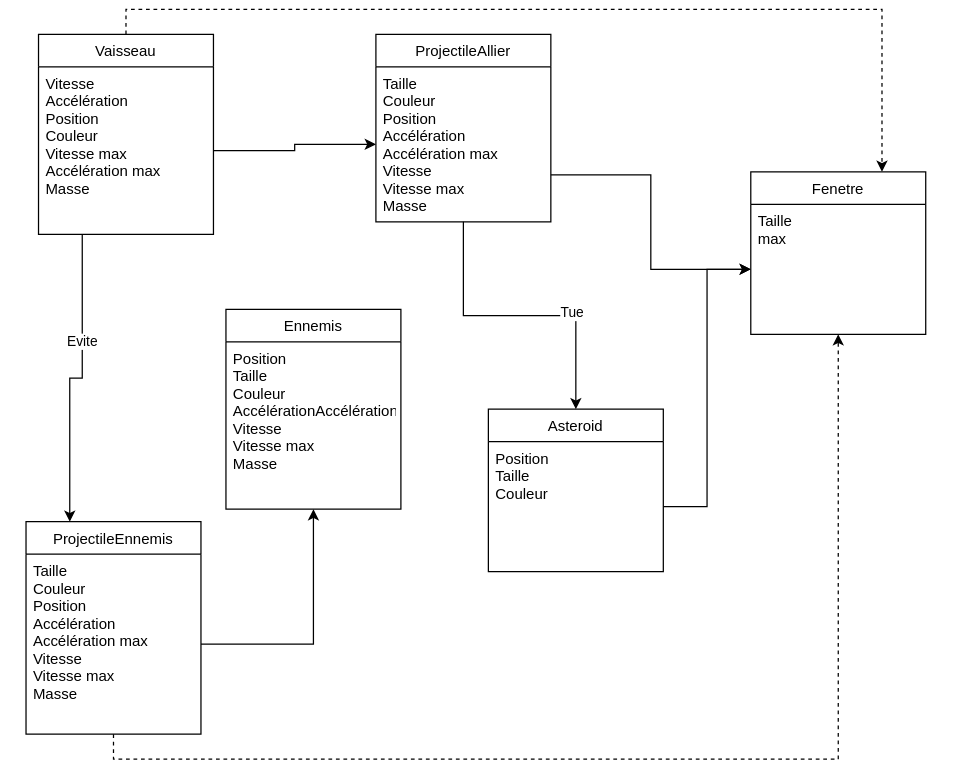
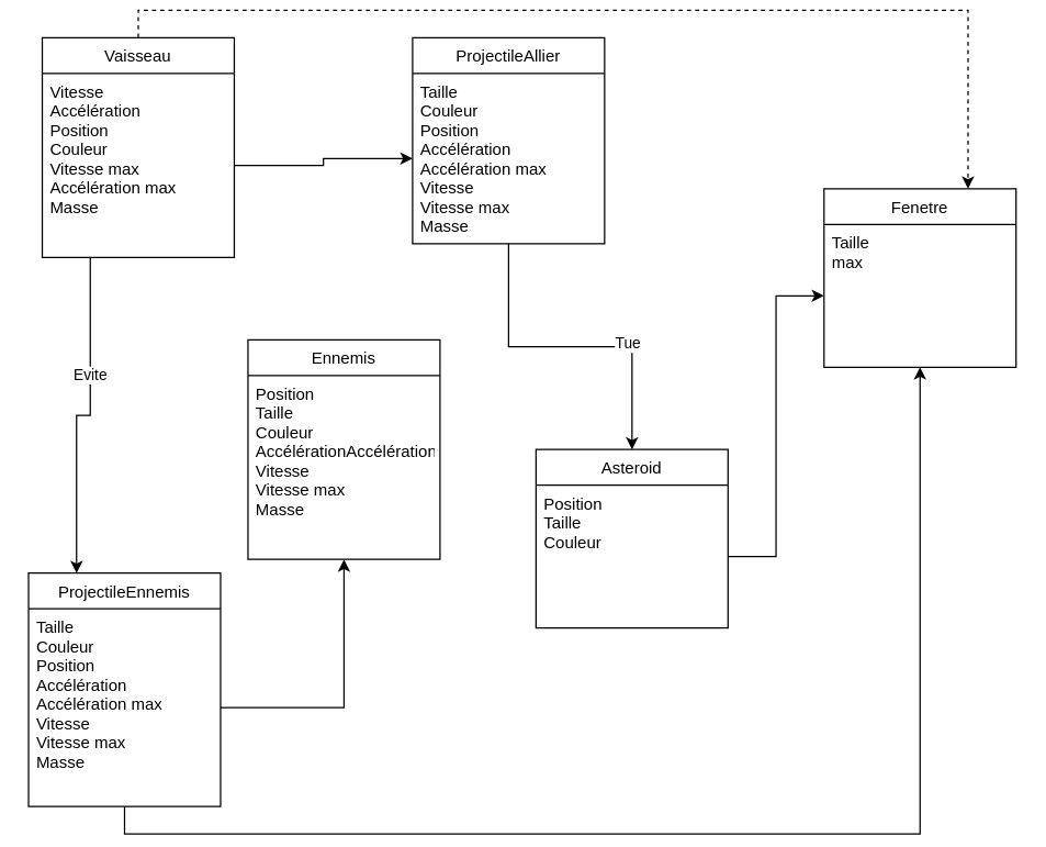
  <mxCell id="0" />
  <mxCell id="1" parent="0" />
  <mxCell id="2" value="Asteroid" style="swimlane;fontStyle=0;childLayout=stackLayout;horizontal=1;startSize=26;fillColor=none;horizontalStack=0;resizeParent=1;resizeParentMax=0;resizeLast=0;collapsible=1;marginBottom=0;" vertex="1" parent="1"><mxGeometry x="390" y="320" width="140" height="130" as="geometry" /></mxCell>
  <mxCell id="3" value="Position&#10;Taille&#10;Couleur&#10;" style="text;strokeColor=none;fillColor=none;align=left;verticalAlign=top;spacingLeft=4;spacingRight=4;overflow=hidden;rotatable=0;points=[[0,0.5],[1,0.5]];portConstraint=eastwest;" vertex="1" parent="2"><mxGeometry y="26" width="140" height="104" as="geometry" /></mxCell>
  <mxCell id="4" style="edgeStyle=orthogonalEdgeStyle;rounded=0;orthogonalLoop=1;jettySize=auto;html=1;exitX=0.25;exitY=1;exitDx=0;exitDy=0;entryX=0.25;entryY=0;entryDx=0;entryDy=0;" edge="1" parent="1" source="7" target="10"><mxGeometry relative="1" as="geometry" /></mxCell>
  <mxCell id="5" value="Evite" style="edgeLabel;html=1;align=center;verticalAlign=middle;resizable=0;points=[];" vertex="1" connectable="0" parent="4"><mxGeometry x="-0.289" y="-1" relative="1" as="geometry"><mxPoint as="offset" /></mxGeometry></mxCell>
  <mxCell id="6" style="edgeStyle=orthogonalEdgeStyle;rounded=0;orthogonalLoop=1;jettySize=auto;html=1;exitX=0.5;exitY=0;exitDx=0;exitDy=0;entryX=0.75;entryY=0;entryDx=0;entryDy=0;dashed=1;" edge="1" parent="1" source="7" target="12"><mxGeometry relative="1" as="geometry" /></mxCell>
  <mxCell id="7" value="Vaisseau" style="swimlane;fontStyle=0;childLayout=stackLayout;horizontal=1;startSize=26;fillColor=none;horizontalStack=0;resizeParent=1;resizeParentMax=0;resizeLast=0;collapsible=1;marginBottom=0;" vertex="1" parent="1"><mxGeometry x="30" y="20" width="140" height="160" as="geometry" /></mxCell>
  <mxCell id="8" value="Vitesse&#10;Accélération&#10;Position&#10;Couleur&#10;Vitesse max&#10;Accélération max&#10;Masse" style="text;strokeColor=none;fillColor=none;align=left;verticalAlign=top;spacingLeft=4;spacingRight=4;overflow=hidden;rotatable=0;points=[[0,0.5],[1,0.5]];portConstraint=eastwest;" vertex="1" parent="7"><mxGeometry y="26" width="140" height="134" as="geometry" /></mxCell>
- <mxCell id="9" style="edgeStyle=orthogonalEdgeStyle;rounded=0;orthogonalLoop=1;jettySize=auto;html=1;exitX=0.5;exitY=1;exitDx=0;exitDy=0;entryX=0.5;entryY=1;entryDx=0;entryDy=0;dashed=1;" edge="1" parent="1" source="10" target="12"><mxGeometry relative="1" as="geometry" /></mxCell>
+ <mxCell id="9" style="edgeStyle=orthogonalEdgeStyle;rounded=0;orthogonalLoop=1;jettySize=auto;html=1;exitX=0.5;exitY=1;exitDx=0;exitDy=0;entryX=0.5;entryY=1;entryDx=0;entryDy=0;" edge="1" parent="1" source="10" target="12"><mxGeometry relative="1" as="geometry" /></mxCell>
  <mxCell id="10" value="ProjectileEnnemis " style="swimlane;fontStyle=0;childLayout=stackLayout;horizontal=1;startSize=26;fillColor=none;horizontalStack=0;resizeParent=1;resizeParentMax=0;resizeLast=0;collapsible=1;marginBottom=0;" vertex="1" parent="1"><mxGeometry x="20" y="410" width="140" height="170" as="geometry" /></mxCell>
  <mxCell id="11" value="Taille&#10;Couleur&#10;Position&#10;Accélération&#10;Accélération max&#10;Vitesse&#10;Vitesse max&#10;Masse&#10;&#10;" style="text;strokeColor=none;fillColor=none;align=left;verticalAlign=top;spacingLeft=4;spacingRight=4;overflow=hidden;rotatable=0;points=[[0,0.5],[1,0.5]];portConstraint=eastwest;" vertex="1" parent="10"><mxGeometry y="26" width="140" height="144" as="geometry" /></mxCell>
  <mxCell id="12" value="Fenetre" style="swimlane;fontStyle=0;childLayout=stackLayout;horizontal=1;startSize=26;fillColor=none;horizontalStack=0;resizeParent=1;resizeParentMax=0;resizeLast=0;collapsible=1;marginBottom=0;" vertex="1" parent="1"><mxGeometry x="600" y="130" width="140" height="130" as="geometry" /></mxCell>
  <mxCell id="13" value="Taille&#10;max&#10;" style="text;strokeColor=none;fillColor=none;align=left;verticalAlign=top;spacingLeft=4;spacingRight=4;overflow=hidden;rotatable=0;points=[[0,0.5],[1,0.5]];portConstraint=eastwest;" vertex="1" parent="12"><mxGeometry y="26" width="140" height="104" as="geometry" /></mxCell>
  <mxCell id="14" style="edgeStyle=orthogonalEdgeStyle;rounded=0;orthogonalLoop=1;jettySize=auto;html=1;exitX=0.5;exitY=1;exitDx=0;exitDy=0;" edge="1" parent="1" source="17" target="2"><mxGeometry relative="1" as="geometry" /></mxCell>
  <mxCell id="15" value="Tue" style="edgeLabel;html=1;align=center;verticalAlign=middle;resizable=0;points=[];" vertex="1" connectable="0" parent="14"><mxGeometry x="0.341" y="3" relative="1" as="geometry"><mxPoint as="offset" /></mxGeometry></mxCell>
- <mxCell id="16" style="edgeStyle=orthogonalEdgeStyle;rounded=0;orthogonalLoop=1;jettySize=auto;html=1;exitX=1;exitY=0.75;exitDx=0;exitDy=0;" edge="1" parent="1" source="17" target="13"><mxGeometry relative="1" as="geometry" /></mxCell>
  <mxCell id="17" value="ProjectileAllier " style="swimlane;fontStyle=0;childLayout=stackLayout;horizontal=1;startSize=26;fillColor=none;horizontalStack=0;resizeParent=1;resizeParentMax=0;resizeLast=0;collapsible=1;marginBottom=0;" vertex="1" parent="1"><mxGeometry x="300" y="20" width="140" height="150" as="geometry" /></mxCell>
  <mxCell id="18" value="Taille&#10;Couleur&#10;Position&#10;Accélération&#10;Accélération max&#10;Vitesse&#10;Vitesse max&#10;Masse&#10;&#10;" style="text;strokeColor=none;fillColor=none;align=left;verticalAlign=top;spacingLeft=4;spacingRight=4;overflow=hidden;rotatable=0;points=[[0,0.5],[1,0.5]];portConstraint=eastwest;" vertex="1" parent="17"><mxGeometry y="26" width="140" height="124" as="geometry" /></mxCell>
  <mxCell id="19" style="edgeStyle=orthogonalEdgeStyle;rounded=0;orthogonalLoop=1;jettySize=auto;html=1;exitX=1;exitY=0.5;exitDx=0;exitDy=0;" edge="1" parent="1" source="3" target="13"><mxGeometry relative="1" as="geometry" /></mxCell>
  <mxCell id="20" value="Ennemis" style="swimlane;fontStyle=0;childLayout=stackLayout;horizontal=1;startSize=26;fillColor=none;horizontalStack=0;resizeParent=1;resizeParentMax=0;resizeLast=0;collapsible=1;marginBottom=0;" vertex="1" parent="1"><mxGeometry x="180" y="240" width="140" height="160" as="geometry" /></mxCell>
  <mxCell id="21" value="Position&#10;Taille&#10;Couleur&#10;AccélérationAccélération max&#10;Vitesse&#10;Vitesse max&#10;Masse" style="text;strokeColor=none;fillColor=none;align=left;verticalAlign=top;spacingLeft=4;spacingRight=4;overflow=hidden;rotatable=0;points=[[0,0.5],[1,0.5]];portConstraint=eastwest;" vertex="1" parent="20"><mxGeometry y="26" width="140" height="134" as="geometry" /></mxCell>
  <mxCell id="22" style="edgeStyle=orthogonalEdgeStyle;rounded=0;orthogonalLoop=1;jettySize=auto;html=1;exitX=1;exitY=0.5;exitDx=0;exitDy=0;entryX=0.5;entryY=1;entryDx=0;entryDy=0;" edge="1" parent="1" source="11" target="20"><mxGeometry relative="1" as="geometry" /></mxCell>
  <mxCell id="23" style="edgeStyle=orthogonalEdgeStyle;rounded=0;orthogonalLoop=1;jettySize=auto;html=1;exitX=1;exitY=0.5;exitDx=0;exitDy=0;entryX=0;entryY=0.5;entryDx=0;entryDy=0;" edge="1" parent="1" source="8" target="18"><mxGeometry relative="1" as="geometry" /></mxCell>
